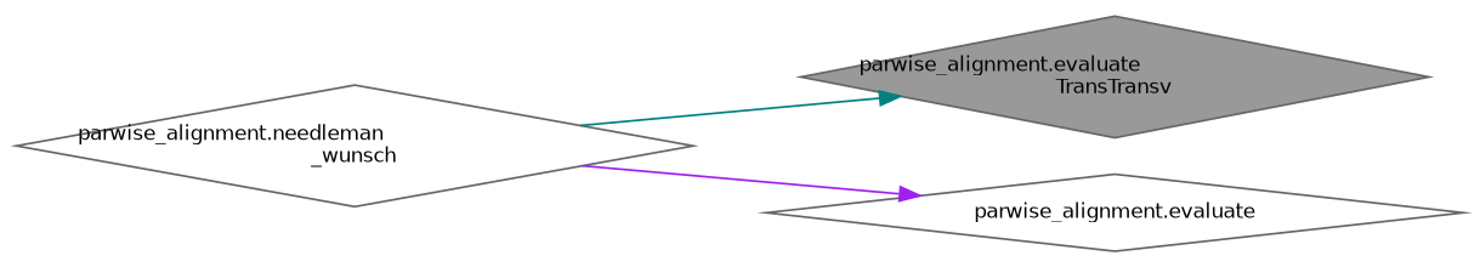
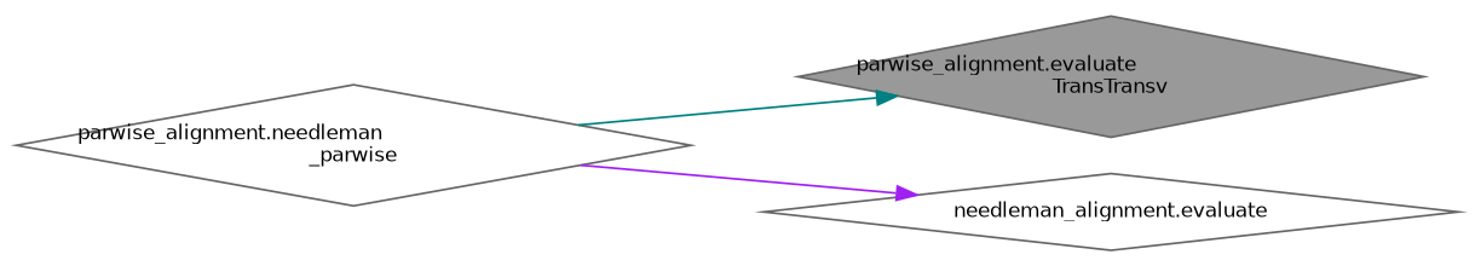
  digraph {
    rankdir=RL
    node [color=grey40 fillcolor=white fontname=Helvetica fontsize=10 shape=diamond style=filled]
    edge [dir=back fontname=Helvetica fontsize=10 labelfontname=Helvetica labelfontsize=10 style=solid]
    n1 [color=gray40 fillcolor=grey60 fontcolor=black height=0.2 label="parwise_alignment.evaluate\lTransTransv" width=0.4]
-   n2 [height=0.2 label="parwise_alignment.needleman\l_wunsch" width=0.4]
-   n3 [height=0.2 label="parwise_alignment.evaluate" width=0.4]
+   n2 [height=0.2 label="parwise_alignment.needleman\l_parwise" width=0.4]
+   n3 [height=0.2 label="needleman_alignment.evaluate" width=0.4]
    n1 -> n2 [color=teal]
    n3 -> n2 [color=purple]
  }
